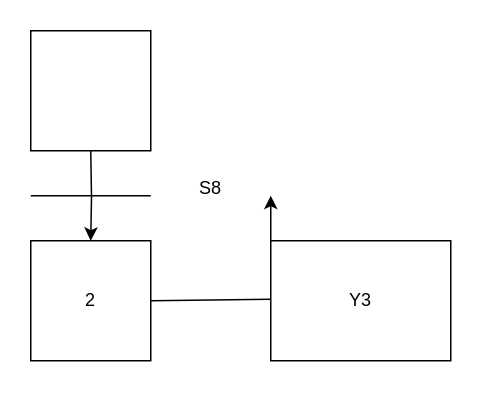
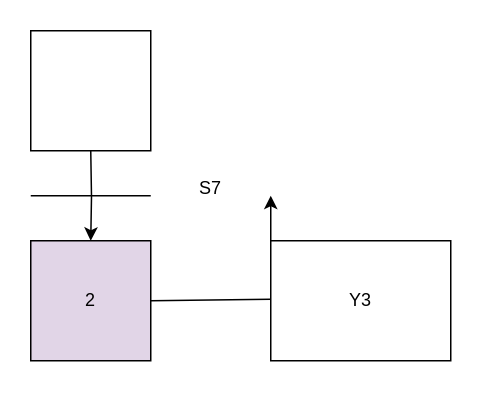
  <mxCell id="0" />
  <mxCell id="1" parent="0" />
  <mxCell id="2" value="" style="group" parent="1" vertex="1" connectable="0"><mxGeometry x="20" y="20" width="80" height="80" as="geometry" /></mxCell>
  <mxCell id="3" value="" style="whiteSpace=wrap;html=1;aspect=fixed;" parent="2" vertex="1"><mxGeometry width="80" height="80" as="geometry" /></mxCell>
- <mxCell id="4" value="2" style="whiteSpace=wrap;html=1;aspect=fixed;" parent="1" vertex="1"><mxGeometry x="20" y="160" width="80" height="80" as="geometry" /></mxCell>
+ <mxCell id="4" value="2" style="whiteSpace=wrap;html=1;aspect=fixed;fillColor=#e1d5e7;" parent="1" vertex="1"><mxGeometry x="20" y="160" width="80" height="80" as="geometry" /></mxCell>
  <mxCell id="5" style="edgeStyle=orthogonalEdgeStyle;rounded=0;orthogonalLoop=1;jettySize=auto;html=1;" parent="1" target="4" edge="1"><mxGeometry relative="1" as="geometry"><mxPoint x="60" y="100" as="sourcePoint" /><mxPoint x="60" y="160" as="targetPoint" /></mxGeometry></mxCell>
  <mxCell id="6" value="" style="endArrow=none;html=1;rounded=0;" parent="1" edge="1"><mxGeometry width="50" height="50" relative="1" as="geometry"><mxPoint x="20" y="130" as="sourcePoint" /><mxPoint x="100" y="130" as="targetPoint" /></mxGeometry></mxCell>
- <mxCell id="7" value="S8" style="text;html=1;align=center;verticalAlign=middle;whiteSpace=wrap;rounded=0;" parent="1" vertex="1"><mxGeometry x="110" y="110" width="60" height="30" as="geometry" /></mxCell>
+ <mxCell id="7" value="S7" style="text;html=1;align=center;verticalAlign=middle;whiteSpace=wrap;rounded=0;" parent="1" vertex="1"><mxGeometry x="110" y="110" width="60" height="30" as="geometry" /></mxCell>
  <mxCell id="8" value="" style="endArrow=none;html=1;rounded=0;" parent="1" edge="1"><mxGeometry width="50" height="50" relative="1" as="geometry"><mxPoint x="100" y="200" as="sourcePoint" /><mxPoint x="180" y="199" as="targetPoint" /></mxGeometry></mxCell>
  <mxCell id="9" value="Y3" style="rounded=0;whiteSpace=wrap;html=1;" parent="1" vertex="1"><mxGeometry x="180" y="160" width="120" height="80" as="geometry" /></mxCell>
  <mxCell id="10" style="edgeStyle=orthogonalEdgeStyle;rounded=0;orthogonalLoop=1;jettySize=auto;html=1;exitX=0;exitY=0;exitDx=0;exitDy=0;" parent="1" source="9" edge="1"><mxGeometry relative="1" as="geometry"><mxPoint x="70" y="250" as="sourcePoint" /><mxPoint x="180" y="130" as="targetPoint" /></mxGeometry></mxCell>
